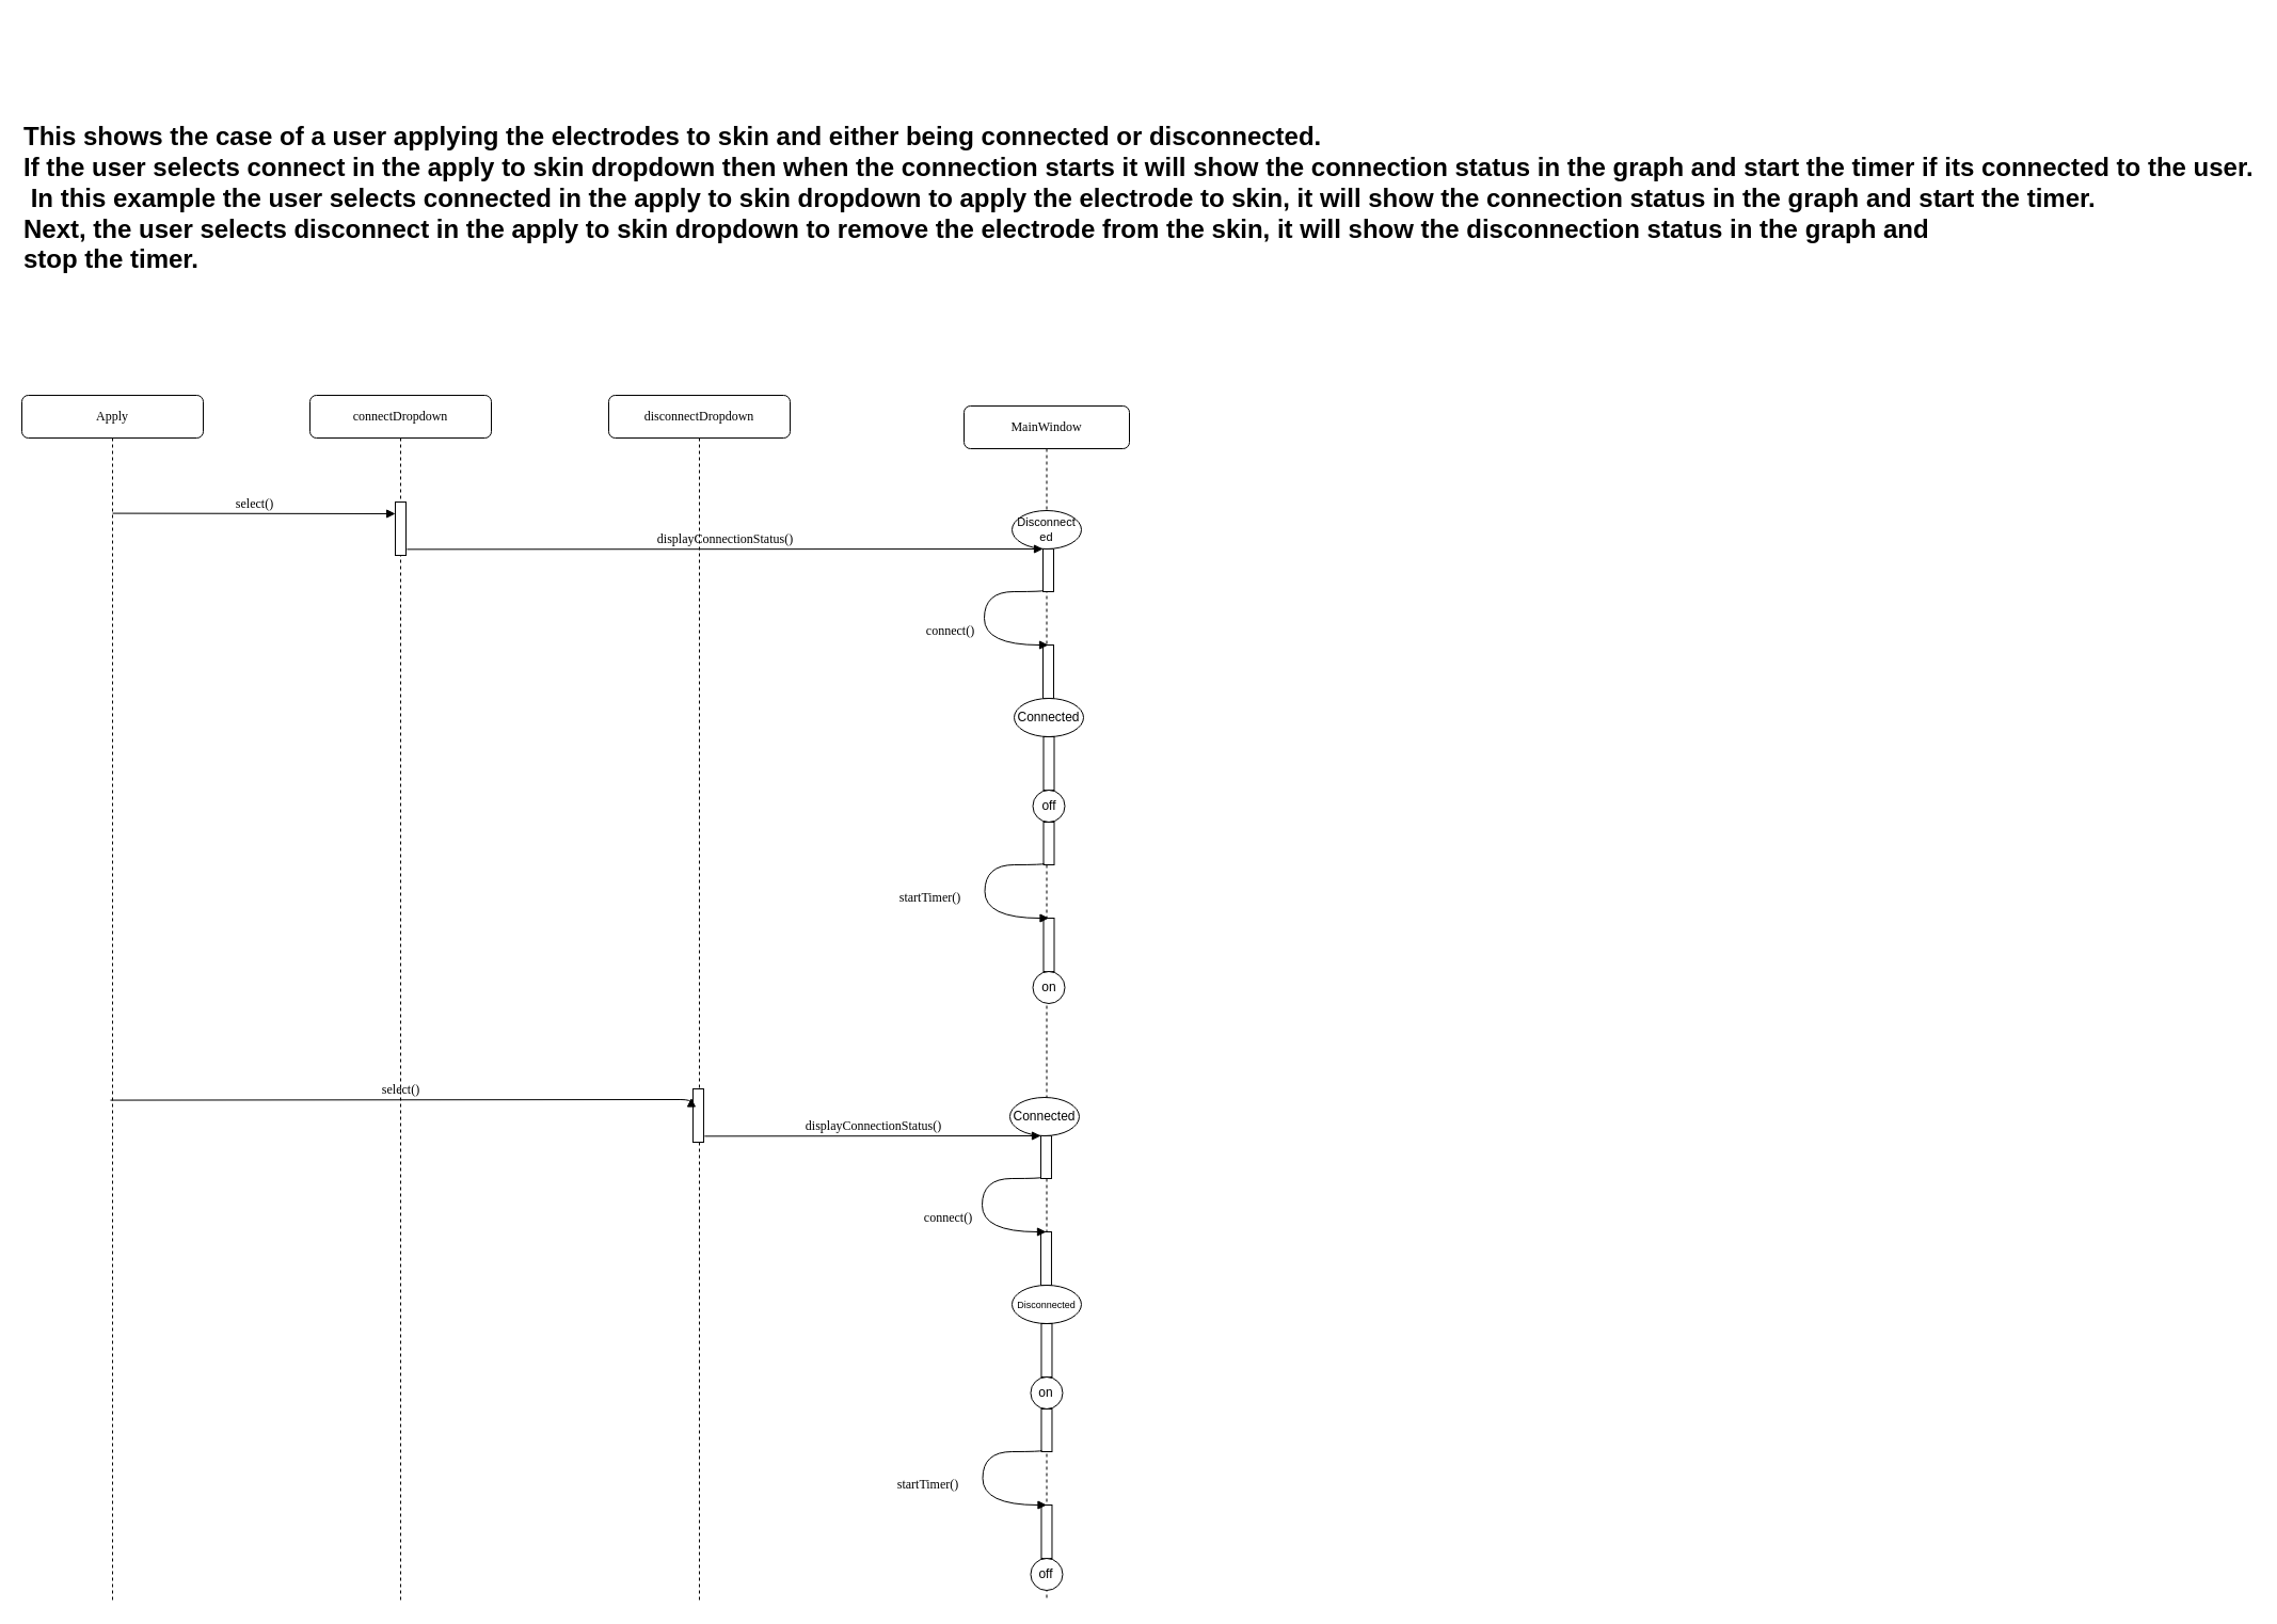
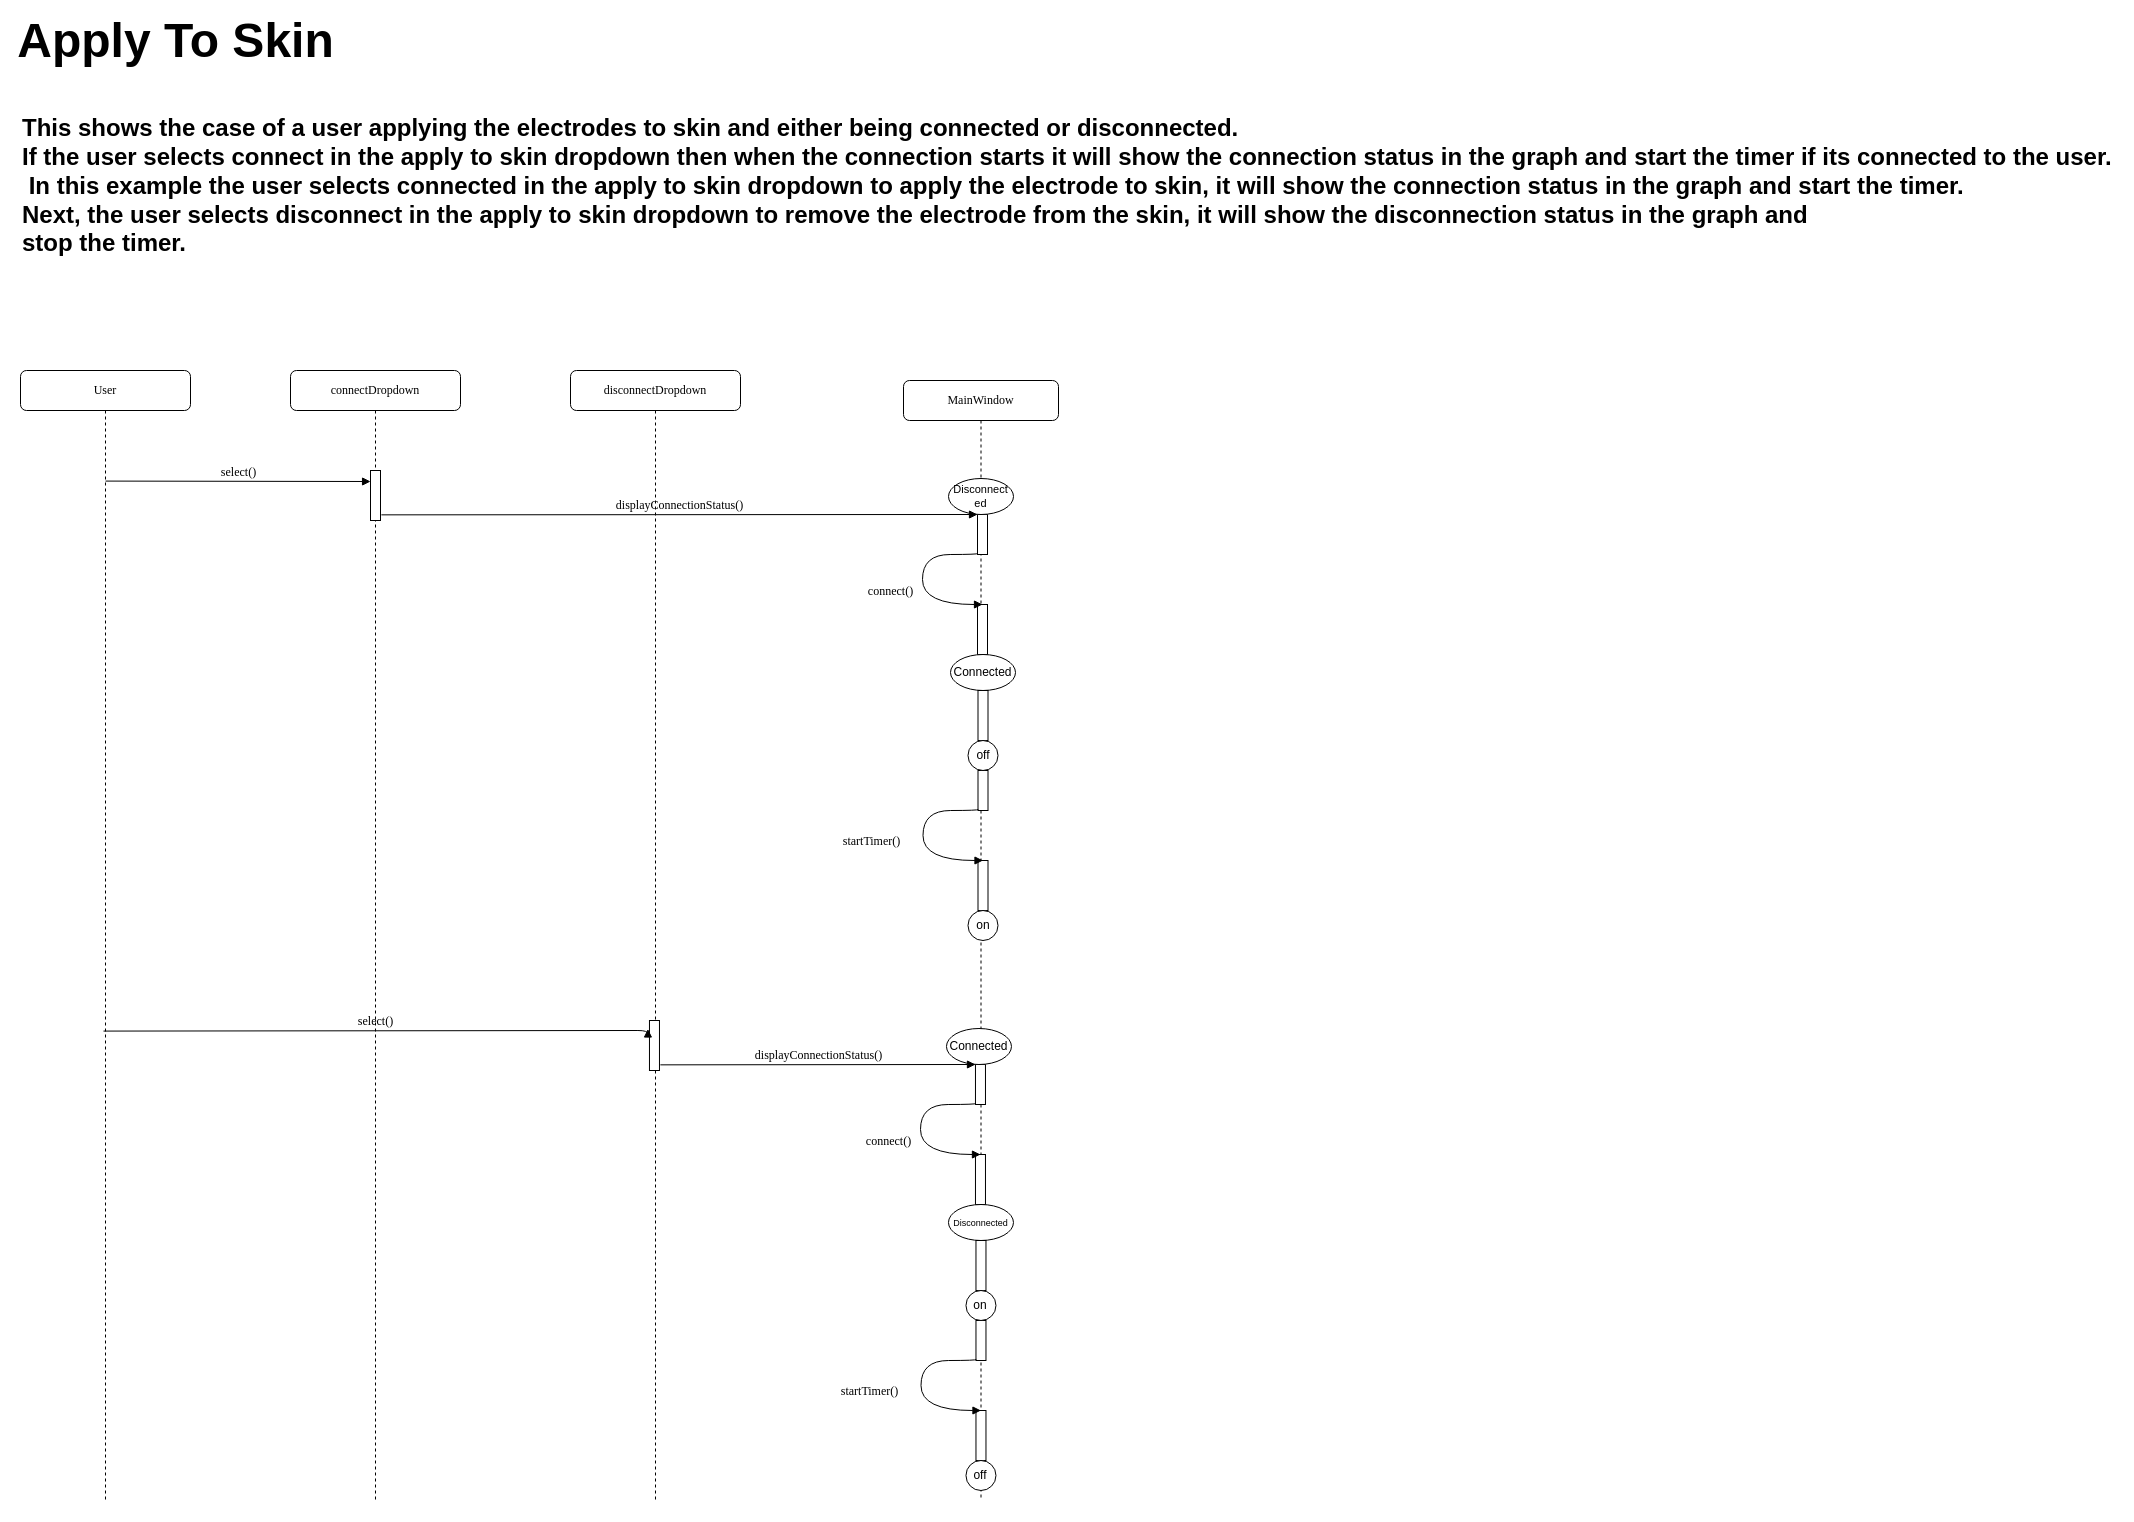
  <mxCell id="0" />
  <mxCell id="1" parent="0" />
  <mxCell id="2" value="MainWindow" style="shape=umlLifeline;perimeter=lifelinePerimeter;whiteSpace=wrap;html=1;container=1;collapsible=0;recursiveResize=0;outlineConnect=0;rounded=1;shadow=0;comic=0;labelBackgroundColor=none;strokeWidth=1;fontFamily=Verdana;fontSize=12;align=center;" parent="1" vertex="1"><mxGeometry x="903" y="380" width="155" height="1120" as="geometry" /></mxCell>
  <mxCell id="3" value="" style="html=1;points=[];perimeter=orthogonalPerimeter;rounded=0;shadow=0;comic=0;labelBackgroundColor=none;strokeWidth=1;fontFamily=Verdana;fontSize=12;align=center;" parent="2" vertex="1"><mxGeometry x="74" y="134" width="10" height="40" as="geometry" /></mxCell>
  <mxCell id="4" value="" style="html=1;points=[];perimeter=orthogonalPerimeter;rounded=0;shadow=0;comic=0;labelBackgroundColor=none;strokeWidth=1;fontFamily=Verdana;fontSize=12;align=center;" parent="2" vertex="1"><mxGeometry x="74" y="224" width="10" height="50" as="geometry" /></mxCell>
  <mxCell id="5" value="connect()" style="html=1;verticalAlign=bottom;endArrow=block;labelBackgroundColor=none;fontFamily=Verdana;fontSize=12;elbow=vertical;edgeStyle=orthogonalEdgeStyle;curved=1;exitX=0.041;exitY=0.973;exitDx=0;exitDy=0;exitPerimeter=0;" parent="2" source="3" edge="1"><mxGeometry x="0.231" y="-32" relative="1" as="geometry"><mxPoint x="73.996" y="154.05" as="sourcePoint" /><mxPoint x="79" y="224" as="targetPoint" /><Array as="points"><mxPoint x="74" y="174" /><mxPoint x="19" y="174" /><mxPoint x="19" y="224" /></Array><mxPoint as="offset" /></mxGeometry></mxCell>
  <mxCell id="6" value="&lt;div style=&quot;font-size: 11px;&quot;&gt;&lt;font style=&quot;font-size: 11px;&quot;&gt;Disconnect&lt;/font&gt;&lt;/div&gt;&lt;div style=&quot;font-size: 11px;&quot;&gt;&lt;font style=&quot;font-size: 11px;&quot;&gt;ed&lt;/font&gt;&lt;/div&gt;" style="ellipse;whiteSpace=wrap;html=1;" parent="2" vertex="1"><mxGeometry x="45" y="98" width="65" height="36" as="geometry" /></mxCell>
  <mxCell id="7" value="Connected" style="ellipse;whiteSpace=wrap;html=1;" parent="2" vertex="1"><mxGeometry x="47" y="274" width="65" height="36" as="geometry" /></mxCell>
  <mxCell id="8" value="" style="html=1;points=[];perimeter=orthogonalPerimeter;rounded=0;shadow=0;comic=0;labelBackgroundColor=none;strokeWidth=1;fontFamily=Verdana;fontSize=12;align=center;" parent="2" vertex="1"><mxGeometry x="74.5" y="310" width="10" height="50" as="geometry" /></mxCell>
  <mxCell id="9" value="" style="html=1;points=[];perimeter=orthogonalPerimeter;rounded=0;shadow=0;comic=0;labelBackgroundColor=none;strokeWidth=1;fontFamily=Verdana;fontSize=12;align=center;" parent="2" vertex="1"><mxGeometry x="74.5" y="390" width="10" height="40" as="geometry" /></mxCell>
  <mxCell id="10" value="off" style="ellipse;whiteSpace=wrap;html=1;aspect=fixed;" parent="2" vertex="1"><mxGeometry x="64.5" y="360" width="30" height="30" as="geometry" /></mxCell>
  <mxCell id="11" value="" style="html=1;points=[];perimeter=orthogonalPerimeter;rounded=0;shadow=0;comic=0;labelBackgroundColor=none;strokeWidth=1;fontFamily=Verdana;fontSize=12;align=center;" parent="2" vertex="1"><mxGeometry x="74.5" y="480" width="10" height="50" as="geometry" /></mxCell>
  <mxCell id="12" value="startTimer()" style="html=1;verticalAlign=bottom;endArrow=block;labelBackgroundColor=none;fontFamily=Verdana;fontSize=12;elbow=vertical;edgeStyle=orthogonalEdgeStyle;curved=1;exitX=0.041;exitY=0.973;exitDx=0;exitDy=0;exitPerimeter=0;" parent="2" source="9" edge="1"><mxGeometry x="0.159" y="-52" relative="1" as="geometry"><mxPoint x="-458.504" y="320.05" as="sourcePoint" /><mxPoint x="79.5" y="480" as="targetPoint" /><Array as="points"><mxPoint x="74.5" y="430" /><mxPoint x="19.5" y="430" /><mxPoint x="19.5" y="480" /></Array><mxPoint as="offset" /></mxGeometry></mxCell>
  <mxCell id="13" value="on" style="ellipse;whiteSpace=wrap;html=1;aspect=fixed;" parent="2" vertex="1"><mxGeometry x="64.5" y="530" width="30" height="30" as="geometry" /></mxCell>
  <mxCell id="14" value="connectDropdown" style="shape=umlLifeline;perimeter=lifelinePerimeter;whiteSpace=wrap;container=1;collapsible=0;recursiveResize=0;outlineConnect=0;rounded=1;shadow=0;comic=0;labelBackgroundColor=none;strokeWidth=1;fontFamily=Verdana;fontSize=12;align=center;html=1;" parent="1" vertex="1"><mxGeometry x="290" y="370" width="170" height="1130" as="geometry" /></mxCell>
  <mxCell id="15" value="" style="html=1;points=[];perimeter=orthogonalPerimeter;rounded=0;shadow=0;comic=0;labelBackgroundColor=none;strokeWidth=1;fontFamily=Verdana;fontSize=12;align=center;" parent="14" vertex="1"><mxGeometry x="80" y="100" width="10" height="50" as="geometry" /></mxCell>
  <mxCell id="16" value="displayConnectionStatus()" style="html=1;verticalAlign=bottom;endArrow=block;entryX=0;entryY=0;labelBackgroundColor=none;fontFamily=Verdana;fontSize=12;edgeStyle=elbowEdgeStyle;elbow=vertical;exitX=1.089;exitY=0.887;exitDx=0;exitDy=0;exitPerimeter=0;" parent="1" source="15" target="3" edge="1"><mxGeometry relative="1" as="geometry"><mxPoint x="375.035" y="513.977" as="sourcePoint" /></mxGeometry></mxCell>
- <mxCell id="18" value="Apply" style="shape=umlLifeline;perimeter=lifelinePerimeter;whiteSpace=wrap;container=1;collapsible=0;recursiveResize=0;outlineConnect=0;rounded=1;shadow=0;comic=0;labelBackgroundColor=none;strokeWidth=1;fontFamily=Verdana;fontSize=12;align=center;html=1;" parent="1" vertex="1"><mxGeometry x="20" y="370" width="170" height="1130" as="geometry" /></mxCell>
+ <mxCell id="17" value="&lt;font style=&quot;font-size: 48px;&quot;&gt;Apply To Skin&lt;/font&gt;" style="text;strokeColor=none;fillColor=none;html=1;fontSize=24;fontStyle=1;verticalAlign=middle;align=center;" parent="1" vertex="1"><mxGeometry x="20" y="20" width="310" height="40" as="geometry" /></mxCell>
+ <mxCell id="18" value="User" style="shape=umlLifeline;perimeter=lifelinePerimeter;whiteSpace=wrap;container=1;collapsible=0;recursiveResize=0;outlineConnect=0;rounded=1;shadow=0;comic=0;labelBackgroundColor=none;strokeWidth=1;fontFamily=Verdana;fontSize=12;align=center;html=1;" parent="1" vertex="1"><mxGeometry x="20" y="370" width="170" height="1130" as="geometry" /></mxCell>
  <mxCell id="19" value="disconnectDropdown" style="shape=umlLifeline;perimeter=lifelinePerimeter;whiteSpace=wrap;container=1;collapsible=0;recursiveResize=0;outlineConnect=0;rounded=1;shadow=0;comic=0;labelBackgroundColor=none;strokeWidth=1;fontFamily=Verdana;fontSize=12;align=center;html=1;" parent="1" vertex="1"><mxGeometry x="570" y="370" width="170" height="1130" as="geometry" /></mxCell>
  <mxCell id="20" value="select()" style="html=1;verticalAlign=bottom;endArrow=block;entryX=0.471;entryY=0.193;labelBackgroundColor=none;fontFamily=Verdana;fontSize=12;edgeStyle=elbowEdgeStyle;elbow=vertical;entryDx=0;entryDy=0;entryPerimeter=0;" parent="1" edge="1"><mxGeometry relative="1" as="geometry"><mxPoint x="105.035" y="480.581" as="sourcePoint" /><mxPoint x="370.07" y="480.54" as="targetPoint" /></mxGeometry></mxCell>
  <mxCell id="21" value="&lt;div align=&quot;left&quot;&gt;This shows the case of a user applying the electrodes to skin and either being connected or disconnected.&lt;/div&gt;&lt;div align=&quot;left&quot;&gt;If the user selects connect in the apply to skin dropdown then when the connection starts it will show the connection status in the graph and start the timer if its connected to the user.&amp;nbsp; &amp;nbsp; &lt;br&gt;&lt;/div&gt;&lt;div align=&quot;left&quot;&gt;&amp;nbsp;In this example the user selects connected in the apply to skin dropdown to apply the electrode to skin, it will show the connection status in the graph and start the timer. &lt;br&gt;&lt;/div&gt;&lt;div align=&quot;left&quot;&gt;Next, the user selects disconnect in the apply to skin dropdown to remove the electrode from the skin, it will show the disconnection status in the graph and &lt;br&gt;stop the timer. &lt;br&gt;&lt;br&gt;&lt;/div&gt;" style="text;strokeColor=none;fillColor=none;html=1;fontSize=24;fontStyle=1;verticalAlign=middle;align=left;" parent="1" vertex="1"><mxGeometry x="20" y="90" width="1560" height="220" as="geometry" /></mxCell>
  <mxCell id="22" value="" style="html=1;points=[];perimeter=orthogonalPerimeter;rounded=0;shadow=0;comic=0;labelBackgroundColor=none;strokeWidth=1;fontFamily=Verdana;fontSize=12;align=center;" parent="1" vertex="1"><mxGeometry x="974.97" y="1064" width="10" height="40" as="geometry" /></mxCell>
  <mxCell id="23" value="" style="html=1;points=[];perimeter=orthogonalPerimeter;rounded=0;shadow=0;comic=0;labelBackgroundColor=none;strokeWidth=1;fontFamily=Verdana;fontSize=12;align=center;" parent="1" vertex="1"><mxGeometry x="974.97" y="1154" width="10" height="50" as="geometry" /></mxCell>
  <mxCell id="24" value="connect()" style="html=1;verticalAlign=bottom;endArrow=block;labelBackgroundColor=none;fontFamily=Verdana;fontSize=12;elbow=vertical;edgeStyle=orthogonalEdgeStyle;curved=1;exitX=0.041;exitY=0.973;exitDx=0;exitDy=0;exitPerimeter=0;" parent="1" source="22" edge="1"><mxGeometry x="0.231" y="-32" relative="1" as="geometry"><mxPoint x="441.966" y="994.05" as="sourcePoint" /><mxPoint x="979.97" y="1154" as="targetPoint" /><Array as="points"><mxPoint x="974.97" y="1104" /><mxPoint x="919.97" y="1104" /><mxPoint x="919.97" y="1154" /></Array><mxPoint as="offset" /></mxGeometry></mxCell>
  <mxCell id="25" value="Connected" style="ellipse;whiteSpace=wrap;html=1;" parent="1" vertex="1"><mxGeometry x="945.97" y="1028" width="65" height="36" as="geometry" /></mxCell>
  <mxCell id="26" value="&lt;font style=&quot;font-size: 9px;&quot;&gt;Disconnected&lt;/font&gt;" style="ellipse;whiteSpace=wrap;html=1;" parent="1" vertex="1"><mxGeometry x="947.97" y="1204" width="65" height="36" as="geometry" /></mxCell>
  <mxCell id="27" value="" style="html=1;points=[];perimeter=orthogonalPerimeter;rounded=0;shadow=0;comic=0;labelBackgroundColor=none;strokeWidth=1;fontFamily=Verdana;fontSize=12;align=center;" parent="1" vertex="1"><mxGeometry x="975.47" y="1240" width="10" height="50" as="geometry" /></mxCell>
  <mxCell id="28" value="" style="html=1;points=[];perimeter=orthogonalPerimeter;rounded=0;shadow=0;comic=0;labelBackgroundColor=none;strokeWidth=1;fontFamily=Verdana;fontSize=12;align=center;" parent="1" vertex="1"><mxGeometry x="975.47" y="1320" width="10" height="40" as="geometry" /></mxCell>
  <mxCell id="29" value="on" style="ellipse;whiteSpace=wrap;html=1;aspect=fixed;" parent="1" vertex="1"><mxGeometry x="965.47" y="1290" width="30" height="30" as="geometry" /></mxCell>
  <mxCell id="30" value="" style="html=1;points=[];perimeter=orthogonalPerimeter;rounded=0;shadow=0;comic=0;labelBackgroundColor=none;strokeWidth=1;fontFamily=Verdana;fontSize=12;align=center;" parent="1" vertex="1"><mxGeometry x="975.47" y="1410" width="10" height="50" as="geometry" /></mxCell>
  <mxCell id="31" value="startTimer()" style="html=1;verticalAlign=bottom;endArrow=block;labelBackgroundColor=none;fontFamily=Verdana;fontSize=12;elbow=vertical;edgeStyle=orthogonalEdgeStyle;curved=1;exitX=0.041;exitY=0.973;exitDx=0;exitDy=0;exitPerimeter=0;" parent="1" source="28" edge="1"><mxGeometry x="0.159" y="-52" relative="1" as="geometry"><mxPoint x="-90.534" y="1160.05" as="sourcePoint" /><mxPoint x="980.47" y="1410" as="targetPoint" /><Array as="points"><mxPoint x="975.47" y="1360" /><mxPoint x="920.47" y="1360" /><mxPoint x="920.47" y="1410" /></Array><mxPoint as="offset" /></mxGeometry></mxCell>
  <mxCell id="32" value="off" style="ellipse;whiteSpace=wrap;html=1;aspect=fixed;" parent="1" vertex="1"><mxGeometry x="965.47" y="1460" width="30" height="30" as="geometry" /></mxCell>
  <mxCell id="33" value="" style="html=1;points=[];perimeter=orthogonalPerimeter;rounded=0;shadow=0;comic=0;labelBackgroundColor=none;strokeWidth=1;fontFamily=Verdana;fontSize=12;align=center;" parent="1" vertex="1"><mxGeometry x="648.97" y="1020" width="10" height="50" as="geometry" /></mxCell>
  <mxCell id="34" value="displayConnectionStatus()" style="html=1;verticalAlign=bottom;endArrow=block;entryX=0;entryY=0;labelBackgroundColor=none;fontFamily=Verdana;fontSize=12;edgeStyle=elbowEdgeStyle;elbow=vertical;exitX=1.089;exitY=0.887;exitDx=0;exitDy=0;exitPerimeter=0;" parent="1" source="33" target="22" edge="1"><mxGeometry relative="1" as="geometry"><mxPoint x="373.005" y="1063.977" as="sourcePoint" /></mxGeometry></mxCell>
  <mxCell id="35" value="select()" style="html=1;verticalAlign=bottom;endArrow=block;entryX=-0.155;entryY=0.17;labelBackgroundColor=none;fontFamily=Verdana;fontSize=12;edgeStyle=elbowEdgeStyle;elbow=vertical;entryDx=0;entryDy=0;entryPerimeter=0;" parent="1" target="33" edge="1"><mxGeometry relative="1" as="geometry"><mxPoint x="103.005" y="1030.581" as="sourcePoint" /><mxPoint x="368.04" y="1030.54" as="targetPoint" /></mxGeometry></mxCell>
